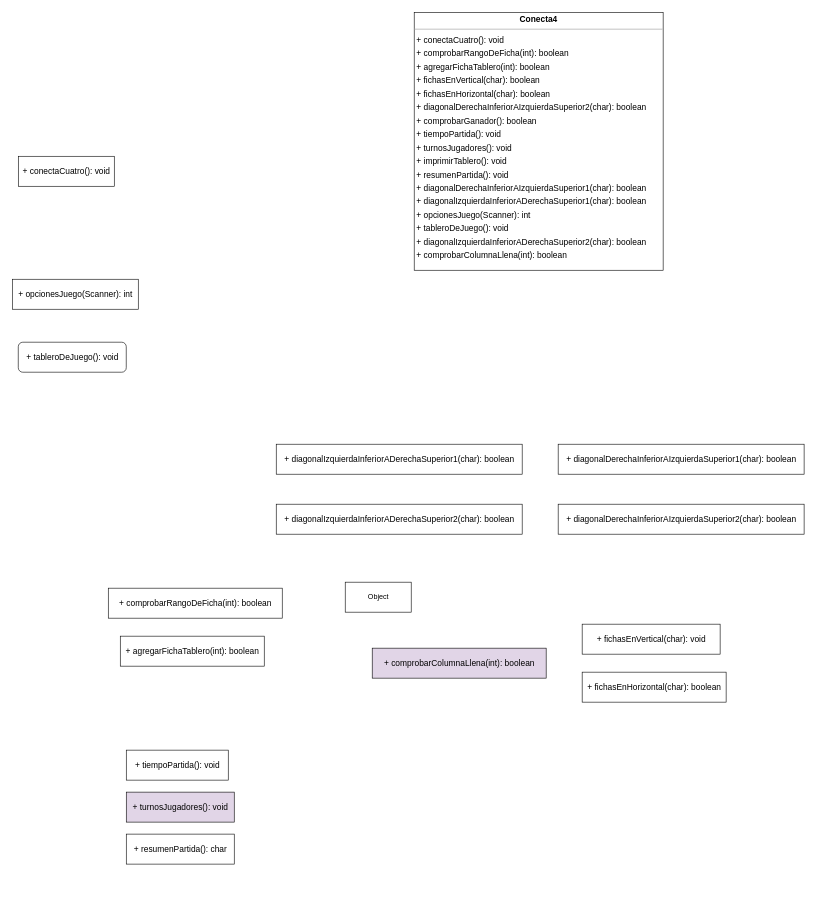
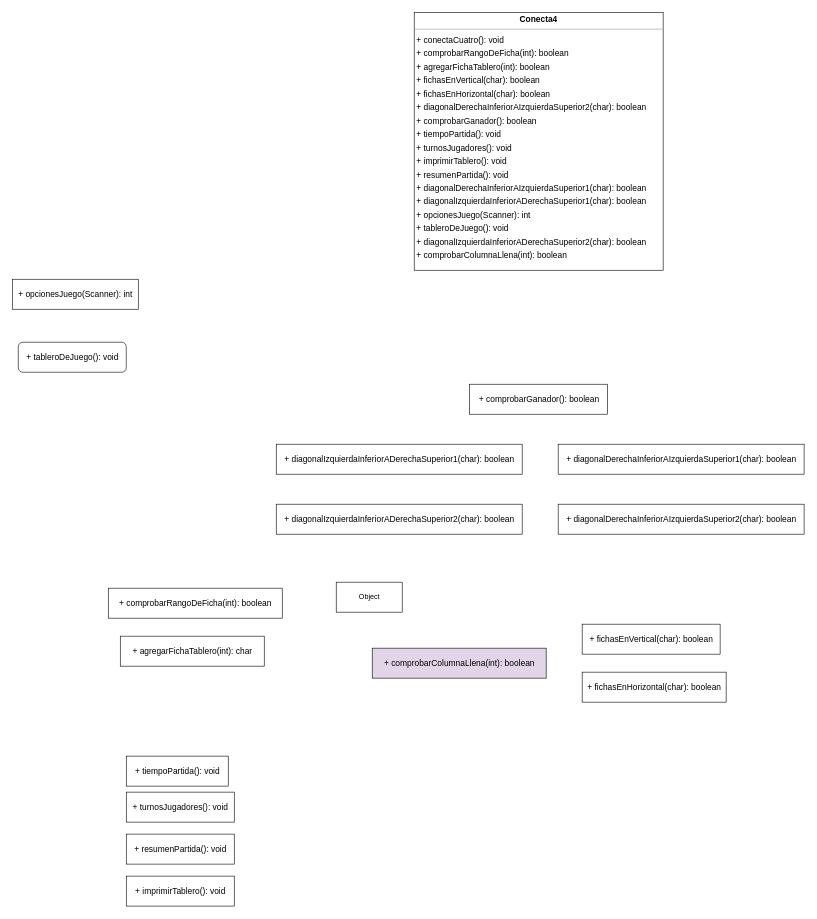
  <mxCell id="0" />
  <mxCell id="1" parent="0" />
  <mxCell id="2" value="&lt;p style=&quot;margin:0px;margin-top:4px;text-align:center;&quot;&gt;&lt;b&gt;Conecta4&lt;/b&gt;&lt;/p&gt;&lt;hr size=&quot;1&quot;/&gt;&lt;p style=&quot;margin:0 0 0 4px;line-height:1.6;&quot;&gt;+ conectaCuatro(): void&lt;br/&gt;+ comprobarRangoDeFicha(int): boolean&lt;br/&gt;+ agregarFichaTablero(int): boolean&lt;br/&gt;+ fichasEnVertical(char): boolean&lt;br/&gt;+ fichasEnHorizontal(char): boolean&lt;br/&gt;+ diagonalDerechaInferiorAIzquierdaSuperior2(char): boolean&lt;br/&gt;+ comprobarGanador(): boolean&lt;br/&gt;+ tiempoPartida(): void&lt;br/&gt;+ turnosJugadores(): void&lt;br/&gt;+ imprimirTablero(): void&lt;br/&gt;+ resumenPartida(): void&lt;br/&gt;+ diagonalDerechaInferiorAIzquierdaSuperior1(char): boolean&lt;br/&gt;+ diagonalIzquierdaInferiorADerechaSuperior1(char): boolean&lt;br/&gt;+ opcionesJuego(Scanner): int&lt;br/&gt;+ tableroDeJuego(): void&lt;br/&gt;+ diagonalIzquierdaInferiorADerechaSuperior2(char): boolean&lt;br/&gt;+ comprobarColumnaLlena(int): boolean&lt;/p&gt;" style="verticalAlign=top;align=left;overflow=fill;fontSize=14;fontFamily=Helvetica;html=1;rounded=0;shadow=0;comic=0;labelBackgroundColor=none;strokeWidth=1;" parent="1" vertex="1"><mxGeometry x="690" y="20" width="415" height="430" as="geometry" /></mxCell>
- <mxCell id="3" value="&lt;span style=&quot;font-size: 14px; text-align: left;&quot;&gt;+ conectaCuatro(): void&lt;/span&gt;" style="html=1;" parent="1" vertex="1"><mxGeometry x="30" y="260" width="160" height="50" as="geometry" /></mxCell>
  <mxCell id="4" value="&lt;span style=&quot;font-size: 14px; text-align: left;&quot;&gt;+ comprobarRangoDeFicha(int): boolean&lt;/span&gt;" style="html=1;" parent="1" vertex="1"><mxGeometry x="180" y="980" width="290" height="50" as="geometry" /></mxCell>
- <mxCell id="5" value="&lt;span style=&quot;font-size: 14px; text-align: left;&quot;&gt;+ agregarFichaTablero(int): boolean&lt;/span&gt;" style="html=1;" parent="1" vertex="1"><mxGeometry x="200" y="1060" width="240" height="50" as="geometry" /></mxCell>
- <mxCell id="6" value="&lt;span style=&quot;font-size: 14px; text-align: left;&quot;&gt;+ fichasEnVertical(char): void&lt;/span&gt;" style="html=1;" parent="1" vertex="1"><mxGeometry x="970" y="1040" width="230" height="50" as="geometry" /></mxCell>
+ <mxCell id="5" value="&lt;span style=&quot;font-size: 14px; text-align: left;&quot;&gt;+ agregarFichaTablero(int): char&lt;/span&gt;" style="html=1;" parent="1" vertex="1"><mxGeometry x="200" y="1060" width="240" height="50" as="geometry" /></mxCell>
+ <mxCell id="6" value="&lt;span style=&quot;font-size: 14px; text-align: left;&quot;&gt;+ fichasEnVertical(char): boolean&lt;/span&gt;" style="html=1;" parent="1" vertex="1"><mxGeometry x="970" y="1040" width="230" height="50" as="geometry" /></mxCell>
  <mxCell id="7" value="&lt;span style=&quot;font-size: 14px; text-align: left;&quot;&gt;+ fichasEnHorizontal(char): boolean&lt;/span&gt;" style="html=1;" parent="1" vertex="1"><mxGeometry x="970" y="1120" width="240" height="50" as="geometry" /></mxCell>
- <mxCell id="8" value="Object" style="html=1;" parent="1" vertex="1"><mxGeometry x="575" y="970" width="110" height="50" as="geometry" /></mxCell>
+ <mxCell id="8" value="Object" style="html=1;" parent="1" vertex="1"><mxGeometry x="560" y="970" width="110" height="50" as="geometry" /></mxCell>
+ <mxCell id="9" value="&lt;span style=&quot;font-size: 14px; text-align: left;&quot;&gt;+ comprobarGanador(): boolean&lt;/span&gt;" style="html=1;" parent="1" vertex="1"><mxGeometry x="782.5" y="640" width="230" height="50" as="geometry" /></mxCell>
  <mxCell id="10" value="&lt;span style=&quot;font-size: 14px; text-align: left;&quot;&gt;+ diagonalDerechaInferiorAIzquierdaSuperior2(char): boolean&lt;/span&gt;" style="html=1;" parent="1" vertex="1"><mxGeometry y="840" width="410" height="50" as="geometry" x="930" /></mxCell>
- <mxCell id="11" value="&lt;span style=&quot;font-size: 14px; text-align: left;&quot;&gt;+ resumenPartida(): char&lt;/span&gt;" style="html=1;" parent="1" vertex="1"><mxGeometry x="210" y="1390" width="180" height="50" as="geometry" /></mxCell>
- <mxCell id="13" value="&lt;span style=&quot;font-size: 14px; text-align: left;&quot;&gt;+ turnosJugadores(): void&lt;/span&gt;" style="html=1;fillColor=#e1d5e7;" parent="1" vertex="1"><mxGeometry x="210" y="1320" width="180" height="50" as="geometry" /></mxCell>
- <mxCell id="14" value="&lt;span style=&quot;font-size: 14px; text-align: left;&quot;&gt;+ tiempoPartida(): void&lt;/span&gt;" style="html=1;" parent="1" vertex="1"><mxGeometry x="210" y="1250" width="170" height="50" as="geometry" /></mxCell>
+ <mxCell id="11" value="&lt;span style=&quot;font-size: 14px; text-align: left;&quot;&gt;+ resumenPartida(): void&lt;/span&gt;" style="html=1;" parent="1" vertex="1"><mxGeometry x="210" y="1390" width="180" height="50" as="geometry" /></mxCell>
+ <mxCell id="12" value="&lt;span style=&quot;font-size: 14px; text-align: left;&quot;&gt;+ imprimirTablero(): void&lt;/span&gt;" style="html=1;" parent="1" vertex="1"><mxGeometry x="210" y="1460" width="180" height="50" as="geometry" /></mxCell>
+ <mxCell id="13" value="&lt;span style=&quot;font-size: 14px; text-align: left;&quot;&gt;+ turnosJugadores(): void&lt;/span&gt;" style="html=1;" parent="1" vertex="1"><mxGeometry x="210" y="1320" width="180" height="50" as="geometry" /></mxCell>
+ <mxCell id="14" value="&lt;span style=&quot;font-size: 14px; text-align: left;&quot;&gt;+ tiempoPartida(): void&lt;/span&gt;" style="html=1;" parent="1" vertex="1"><mxGeometry x="210" y="1260" width="170" height="50" as="geometry" /></mxCell>
  <mxCell id="15" value="&lt;span style=&quot;font-size: 14px; text-align: left;&quot;&gt;+ opcionesJuego(Scanner): int&lt;/span&gt;" style="html=1;" parent="1" vertex="1"><mxGeometry x="20" y="465" width="210" height="50" as="geometry" /></mxCell>
  <mxCell id="16" value="&lt;span style=&quot;font-size: 14px; text-align: left;&quot;&gt;+ diagonalDerechaInferiorAIzquierdaSuperior1(char): boolean&lt;/span&gt;" style="html=1;" parent="1" vertex="1"><mxGeometry y="740" width="410" height="50" as="geometry" x="930" /></mxCell>
  <mxCell id="17" value="&lt;span style=&quot;font-size: 14px; text-align: left;&quot;&gt;+ diagonalIzquierdaInferiorADerechaSuperior1(char): boolean&lt;/span&gt;" style="html=1;" parent="1" vertex="1"><mxGeometry x="460" y="740" width="410" height="50" as="geometry" /></mxCell>
  <mxCell id="18" value="&lt;span style=&quot;font-size: 14px; text-align: left;&quot;&gt;+ diagonalIzquierdaInferiorADerechaSuperior2(char): boolean&lt;/span&gt;" style="html=1;" parent="1" vertex="1"><mxGeometry x="460" y="840" width="410" height="50" as="geometry" /></mxCell>
  <mxCell id="19" value="&lt;span style=&quot;font-size: 14px; text-align: left;&quot;&gt;+ tableroDeJuego(): void&lt;/span&gt;" style="html=1;rounded=1;" parent="1" vertex="1"><mxGeometry x="30" y="570" width="180" height="50" as="geometry" /></mxCell>
  <mxCell id="20" value="&lt;span style=&quot;font-size: 14px; text-align: left;&quot;&gt;+ comprobarColumnaLlena(int): boolean&lt;/span&gt;" style="html=1;fillColor=#e1d5e7;" parent="1" vertex="1"><mxGeometry x="620" y="1080" width="290" height="50" as="geometry" /></mxCell>
